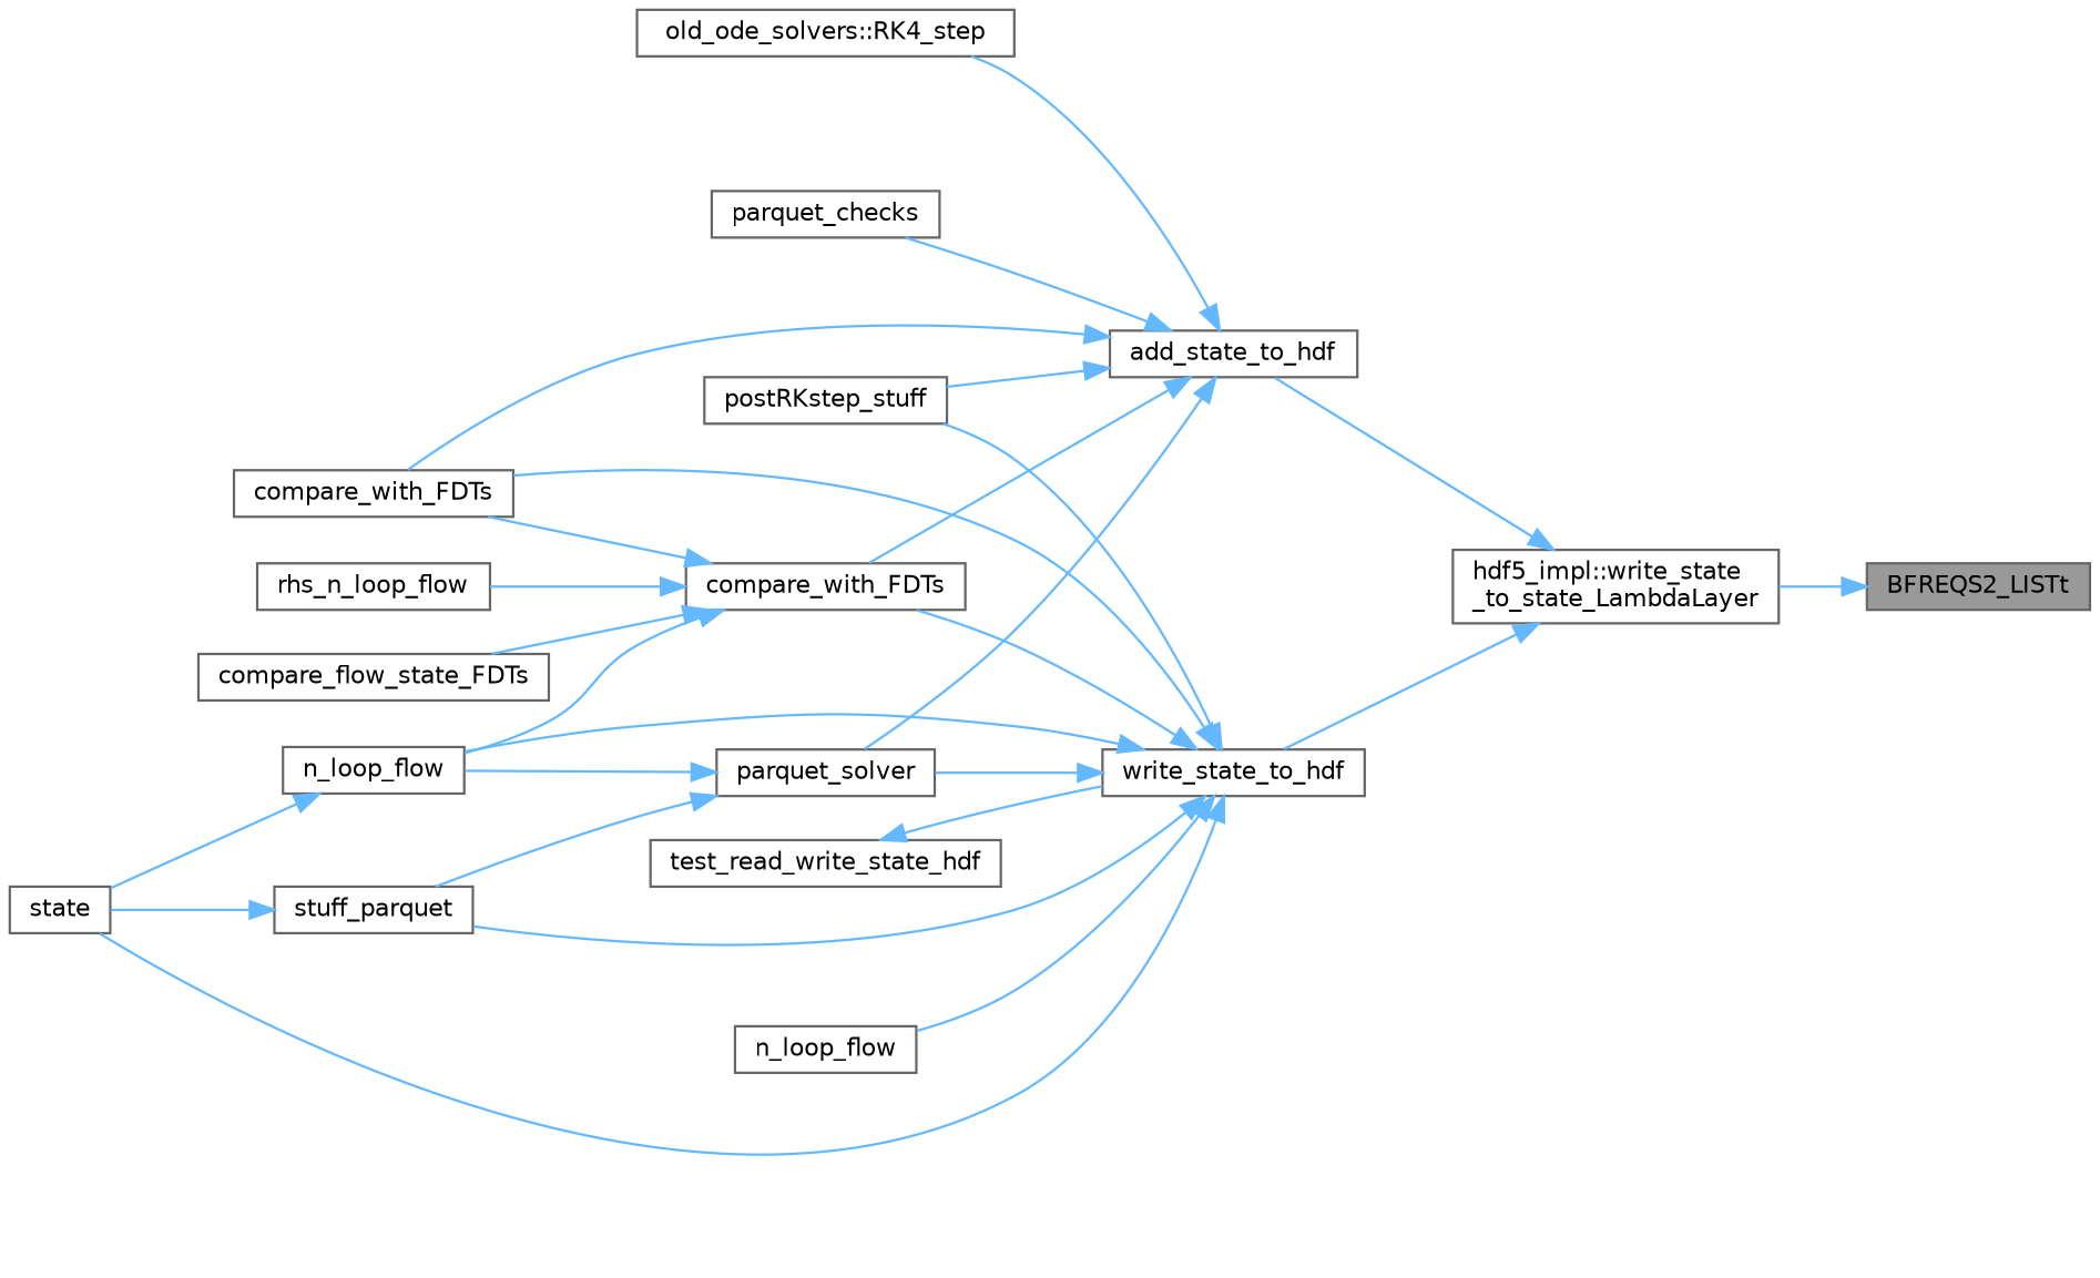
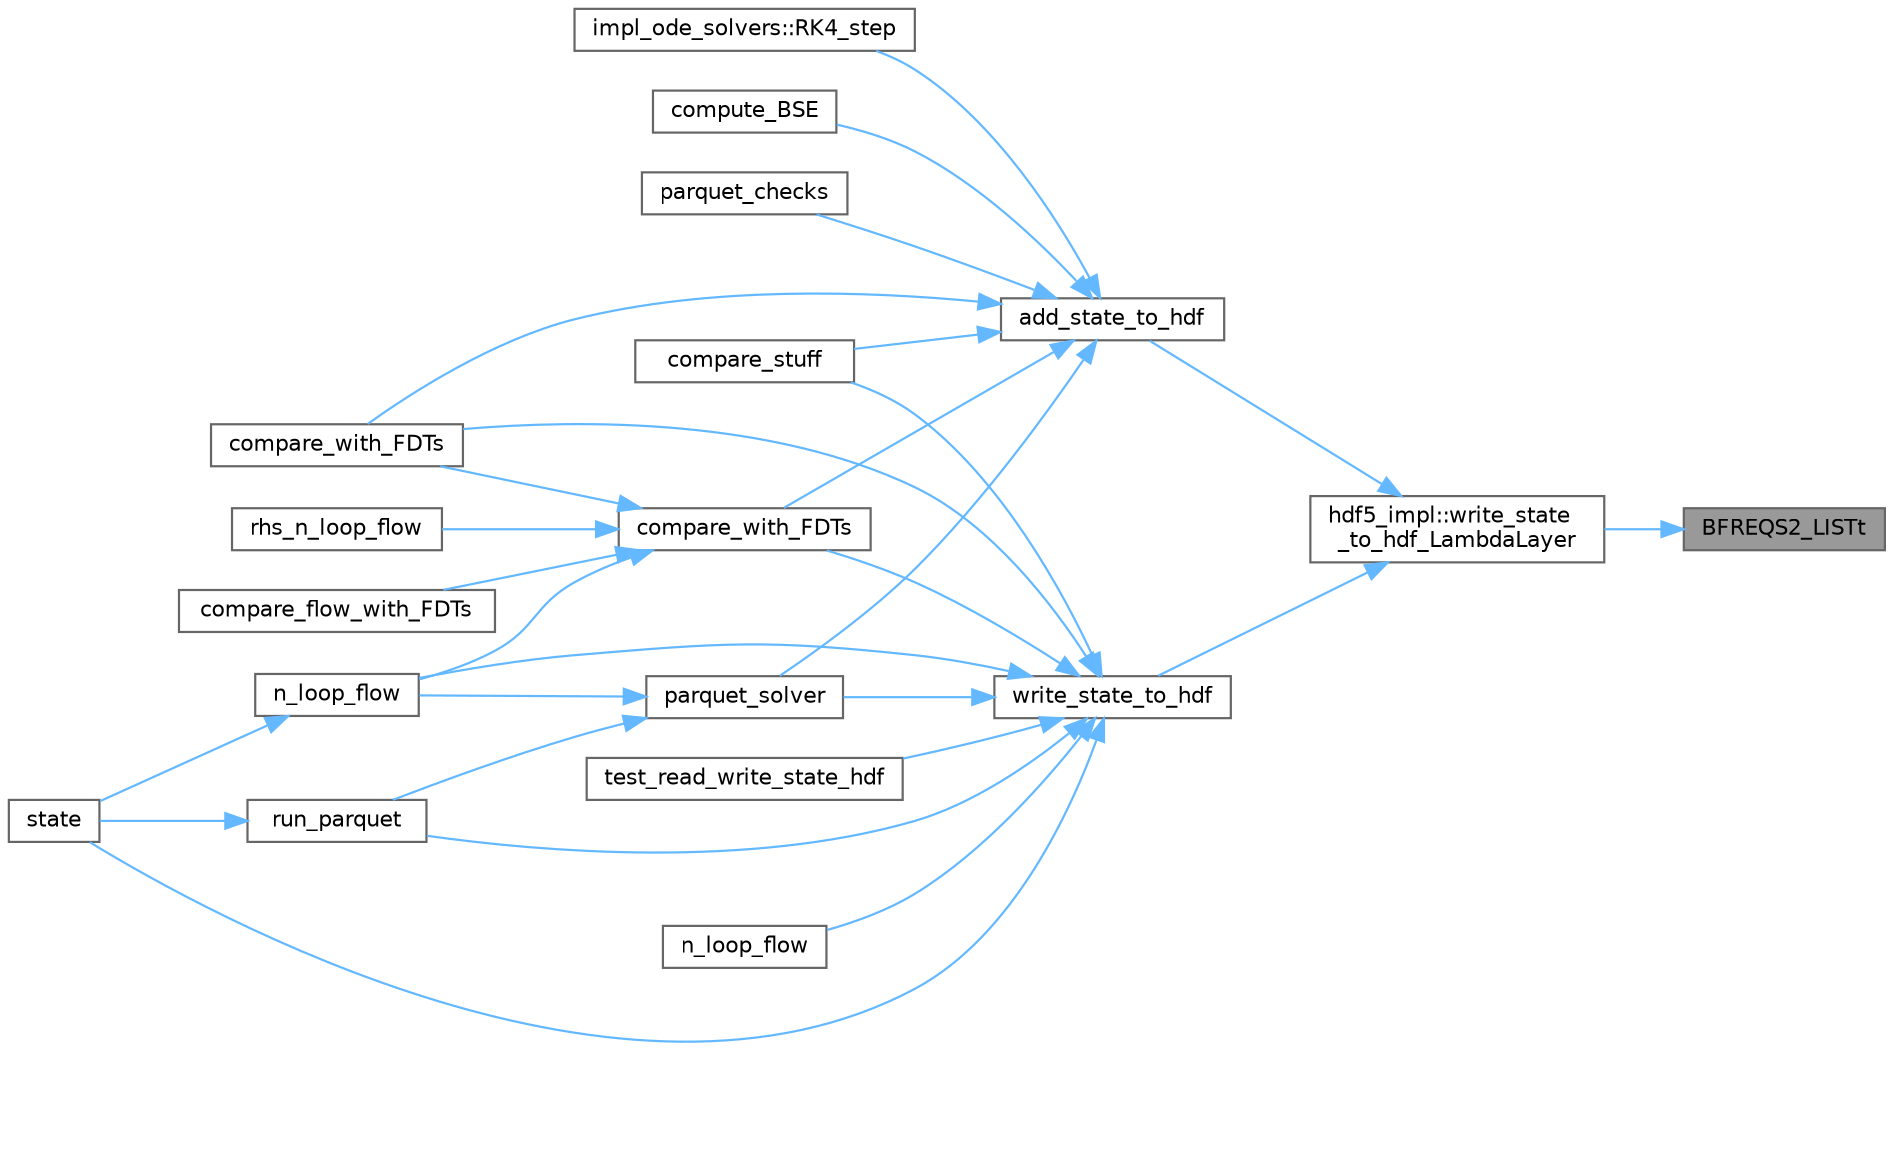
  digraph {
    rankdir=RL
    node [color=grey40 fillcolor=white fontname=Helvetica fontsize=10 shape=box style=filled]
    edge [color=steelblue1 dir=back fontname=Helvetica fontsize=10 labelfontname=Helvetica labelfontsize=10 style=solid]
    n1 [color=gray40 fillcolor=grey60 fontcolor=black height=0.2 label=BFREQS2_LISTt width=0.4]
-   n2 [height=0.2 label="hdf5_impl::write_state\l_to_state_LambdaLayer" width=0.4]
+   n2 [height=0.2 label="hdf5_impl::write_state\l_to_hdf_LambdaLayer" width=0.4]
    n3 [height=0.2 label=add_state_to_hdf width=0.4]
    n4 [height=0.2 label=write_state_to_hdf width=0.4]
    n5 [height=0.2 label=compare_with_FDTs width=0.4]
    n6 [height=0.2 label=compare_with_FDTs width=0.4]
+   n7 [height=0.2 label=compute_BSE width=0.4]
    n8 [height=0.2 label=parquet_checks width=0.4]
    n9 [height=0.2 label=parquet_solver width=0.4]
-   n10 [height=0.2 label=postRKstep_stuff width=0.4]
-   n11 [height=0.2 label="old_ode_solvers::RK4_step" width=0.4]
+   n10 [height=0.2 label=compare_stuff width=0.4]
+   n11 [height=0.2 label="impl_ode_solvers::RK4_step" width=0.4]
    n12 [height=0.2 label=test_read_write_state_hdf width=0.4]
    n13 [height=0.2 label=n_loop_flow width=0.4]
    n14 [height=0.2 label=state width=0.4]
-   n15 [height=0.2 label=stuff_parquet width=0.4]
+   n15 [height=0.2 label=run_parquet width=0.4]
    n16 [height=0.2 label=n_loop_flow width=0.4]
-   n17 [height=0.2 label=compare_flow_state_FDTs width=0.4]
+   n17 [height=0.2 label=compare_flow_with_FDTs width=0.4]
    n18 [height=0.2 label=rhs_n_loop_flow width=0.4]
    n1 -> n2
    n2 -> n3
    n2 -> n4
    n3 -> n5
    n3 -> n6
+   n3 -> n7
    n3 -> n8
    n3 -> n9
    n3 -> n10
    n3 -> n11
    n4 -> n5
    n4 -> n6
    n4 -> n9
    n4 -> n10
-   n12 -> n4
+   n4 -> n12
    n4 -> n13
    n4 -> n14
    n4 -> n15
    n4 -> n16
    n6 -> n5
    n6 -> n13
    n6 -> n17
    n6 -> n18
    n9 -> n13
    n9 -> n15
    n13 -> n14
    n15 -> n14
  }
